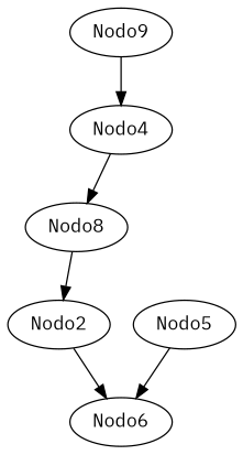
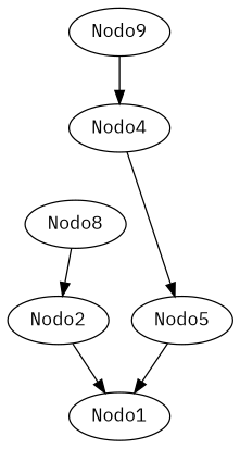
  digraph {
    fontname="IBM Plex Mono"
    node [fontname="IBM Plex Mono"]
    edge [fontname="IBM Plex Mono"]
    n1 [label=Nodo8]
    Nodo2
-   Nodo6
+   Nodo6 [label=Nodo1]
    n4 [label=Nodo9]
    Nodo4
    Nodo5
    n1 -> Nodo2
    Nodo2 -> Nodo6
    n4 -> Nodo4
-   Nodo4 -> n1
+   Nodo4 -> Nodo5
    Nodo5 -> Nodo6
  }
